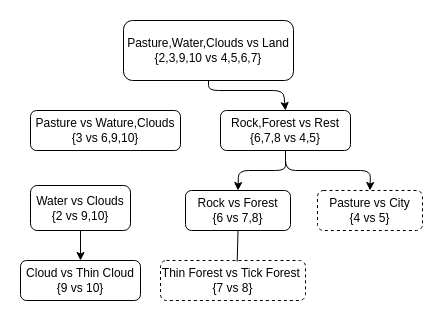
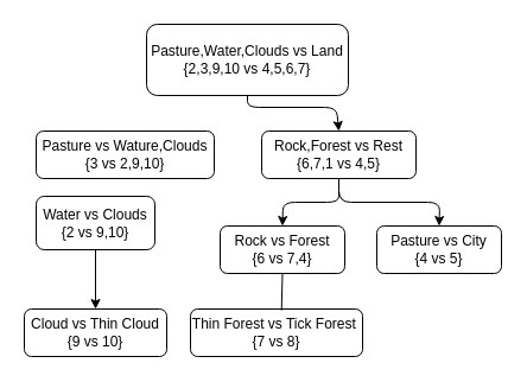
  <mxCell id="0" />
  <mxCell id="1" parent="0" />
  <mxCell id="2" style="edgeStyle=none;html=1;exitX=0.5;exitY=1;exitDx=0;exitDy=0;entryX=0.5;entryY=0;entryDx=0;entryDy=0;" parent="1" source="3" target="8" edge="1"><mxGeometry relative="1" as="geometry"><Array as="points"><mxPoint x="208" y="90" /><mxPoint x="283" y="90" /></Array><mxPoint x="240.755" y="108.26" as="targetPoint" /></mxGeometry></mxCell>
  <mxCell id="3" value="Pasture,Water,Clouds vs Land&lt;br&gt;{2,3,9,10 vs 4,5,6,7}" style="rounded=1;whiteSpace=wrap;html=1;" parent="1" vertex="1"><mxGeometry x="123" y="20" width="170" height="60" as="geometry" /></mxCell>
- <mxCell id="4" value="Pasture vs Wature,Clouds&lt;br&gt;{3 vs 6,9,10}" style="rounded=1;whiteSpace=wrap;html=1;" parent="1" vertex="1"><mxGeometry x="30" y="110" width="150" height="40" as="geometry" /></mxCell>
+ <mxCell id="4" value="Pasture vs Wature,Clouds&lt;br&gt;{3 vs 2,9,10}" style="rounded=1;whiteSpace=wrap;html=1;" parent="1" vertex="1"><mxGeometry x="30" y="110" width="150" height="40" as="geometry" /></mxCell>
  <mxCell id="5" value="Cloud vs Thin Cloud&lt;br&gt;{9 vs 10}" style="rounded=1;whiteSpace=wrap;html=1;" parent="1" vertex="1"><mxGeometry x="20" y="260" width="120" height="40" as="geometry" /></mxCell>
  <mxCell id="6" style="edgeStyle=none;html=1;entryX=0.5;entryY=0;entryDx=0;entryDy=0;" edge="1" parent="1" target="11"><mxGeometry relative="1" as="geometry"><mxPoint x="285" y="160" as="sourcePoint" /><Array as="points"><mxPoint x="285" y="170" /><mxPoint x="238" y="170" /></Array></mxGeometry></mxCell>
  <mxCell id="7" style="edgeStyle=none;html=1;exitX=0.5;exitY=1;exitDx=0;exitDy=0;entryX=0.5;entryY=0;entryDx=0;entryDy=0;" edge="1" parent="1" source="8" target="14"><mxGeometry relative="1" as="geometry"><Array as="points"><mxPoint x="285" y="170" /><mxPoint x="370" y="170" /></Array></mxGeometry></mxCell>
- <mxCell id="8" value="Rock,Forest vs Rest&lt;br&gt;{6,7,8 vs 4,5}" style="rounded=1;whiteSpace=wrap;html=1;" parent="1" vertex="1"><mxGeometry x="220" y="110" width="130" height="40" as="geometry" /></mxCell>
- <mxCell id="9" value="Thin Forest vs Tick Forest&amp;nbsp;&lt;br&gt;{7 vs 8}" style="rounded=1;whiteSpace=wrap;html=1;dashed=1;" parent="1" vertex="1"><mxGeometry x="160" y="260" width="145" height="40" as="geometry" /></mxCell>
+ <mxCell id="8" value="Rock,Forest vs Rest&lt;br&gt;{6,7,1 vs 4,5}" style="rounded=1;whiteSpace=wrap;html=1;" parent="1" vertex="1"><mxGeometry x="220" y="110" width="130" height="40" as="geometry" /></mxCell>
+ <mxCell id="9" value="Thin Forest vs Tick Forest&amp;nbsp;&lt;br&gt;{7 vs 8}" style="rounded=1;whiteSpace=wrap;html=1;" parent="1" vertex="1"><mxGeometry x="160" y="260" width="145" height="40" as="geometry" /></mxCell>
  <mxCell id="10" style="edgeStyle=none;html=1;exitX=0.5;exitY=1;exitDx=0;exitDy=0;entryX=0.529;entryY=0.028;entryDx=0;entryDy=0;entryPerimeter=0;endArrow=none;" edge="1" parent="1" source="11" target="9"><mxGeometry relative="1" as="geometry" /></mxCell>
- <mxCell id="11" value="Rock vs Forest&lt;br&gt;{6 vs 7,8}" style="rounded=1;whiteSpace=wrap;html=1;" vertex="1" parent="1"><mxGeometry x="185" y="190" width="105" height="40" as="geometry" /></mxCell>
+ <mxCell id="11" value="Rock vs Forest&lt;br&gt;{6 vs 7,4}" style="rounded=1;whiteSpace=wrap;html=1;" vertex="1" parent="1"><mxGeometry x="185" y="190" width="105" height="40" as="geometry" /></mxCell>
  <mxCell id="12" style="edgeStyle=none;html=1;exitX=0.5;exitY=1;exitDx=0;exitDy=0;entryX=0.5;entryY=0;entryDx=0;entryDy=0;" edge="1" parent="1" source="13" target="5"><mxGeometry relative="1" as="geometry" /></mxCell>
- <mxCell id="13" value="Water vs Clouds&lt;br&gt;{2 vs 9,10}" style="rounded=1;whiteSpace=wrap;html=1;" vertex="1" parent="1"><mxGeometry x="30" y="185" width="100" height="45" as="geometry" /></mxCell>
- <mxCell id="14" value="Pasture vs City&lt;br&gt;{4 vs 5}" style="rounded=1;whiteSpace=wrap;html=1;dashed=1;" vertex="1" parent="1"><mxGeometry x="317" y="190" width="105" height="40" as="geometry" /></mxCell>
+ <mxCell id="13" value="Water vs Clouds&lt;br&gt;{2 vs 9,10}" style="rounded=1;whiteSpace=wrap;html=1;" vertex="1" parent="1"><mxGeometry x="30" y="165" width="100" height="45" as="geometry" /></mxCell>
+ <mxCell id="14" value="Pasture vs City&lt;br&gt;{4 vs 5}" style="rounded=1;whiteSpace=wrap;html=1;" vertex="1" parent="1"><mxGeometry x="317" y="190" width="105" height="40" as="geometry" /></mxCell>
